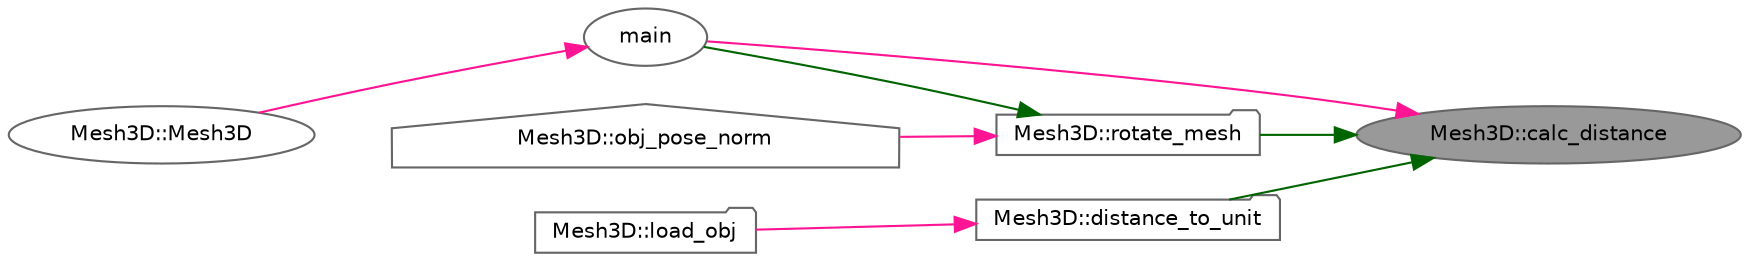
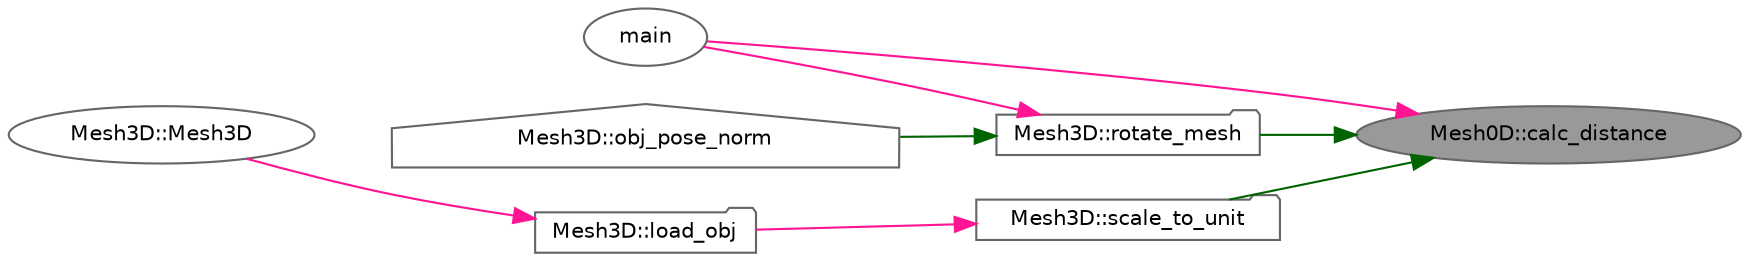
  digraph {
    rankdir=RL
    node [color=grey40 fillcolor=white fontname=Helvetica fontsize=10 shape=ellipse style=filled]
    edge [color=deeppink dir=back fontname=Helvetica fontsize=10 labelfontname=Helvetica labelfontsize=10 style=solid]
-   n1 [color=gray40 fillcolor=grey60 fontcolor=black height=0.2 label="Mesh3D::calc_distance" width=0.4]
+   n1 [color=gray40 fillcolor=grey60 fontcolor=black height=0.2 label="Mesh0D::calc_distance" width=0.4]
    n2 [height=0.2 label="Mesh3D::rotate_mesh" shape=folder width=0.4]
-   n3 [height=0.2 label="Mesh3D::distance_to_unit" shape=folder width=0.4]
+   n3 [height=0.2 label="Mesh3D::scale_to_unit" shape=folder width=0.4]
    n4 [height=0.2 label=main width=0.4]
    n5 [height=0.2 label="Mesh3D::load_obj" shape=folder width=0.4]
    n6 [height=0.2 label="Mesh3D::Mesh3D" width=0.4]
    n7 [height=0.2 label="Mesh3D::obj_pose_norm" shape=house width=0.4]
    n1 -> n2 [color=darkgreen]
    n1 -> n3 [color=darkgreen]
    n1 -> n4
-   n2 -> n4 [color=darkgreen]
-   n2 -> n7
+   n2 -> n4
+   n2 -> n7 [color=darkgreen]
    n3 -> n5
-   n4 -> n6
+   n5 -> n6
  }
